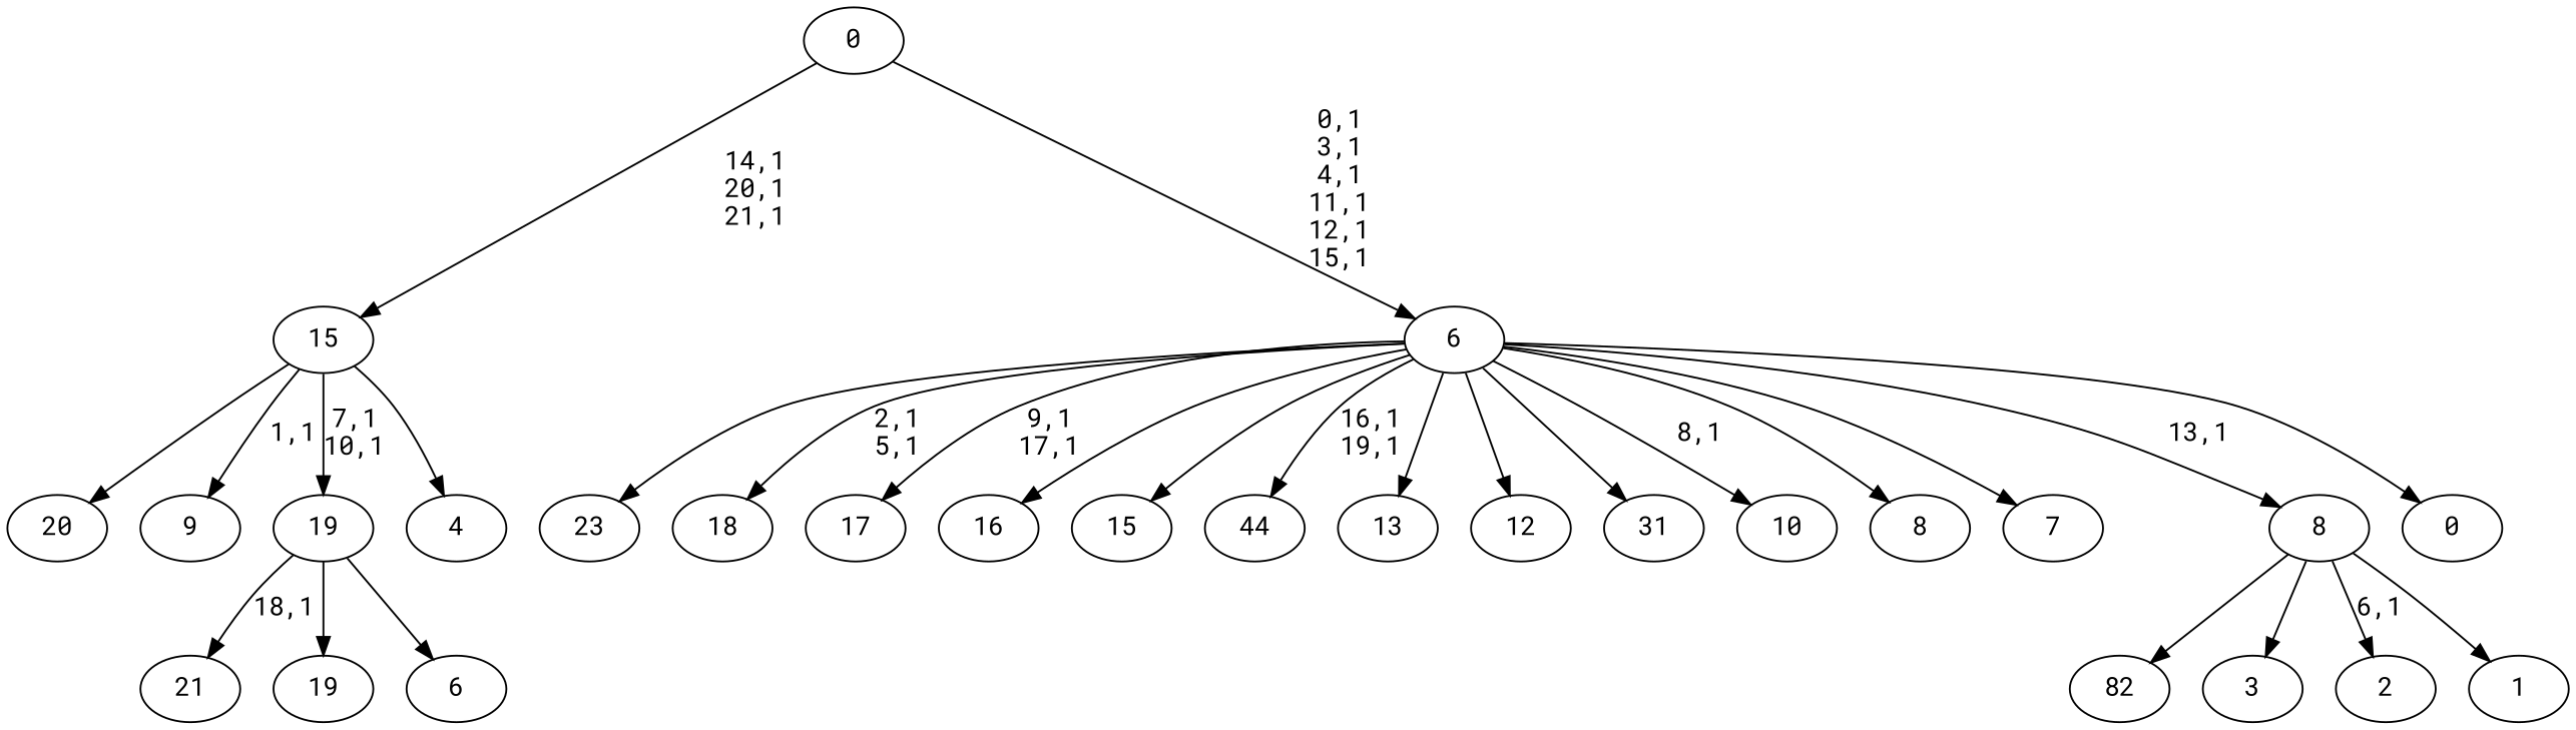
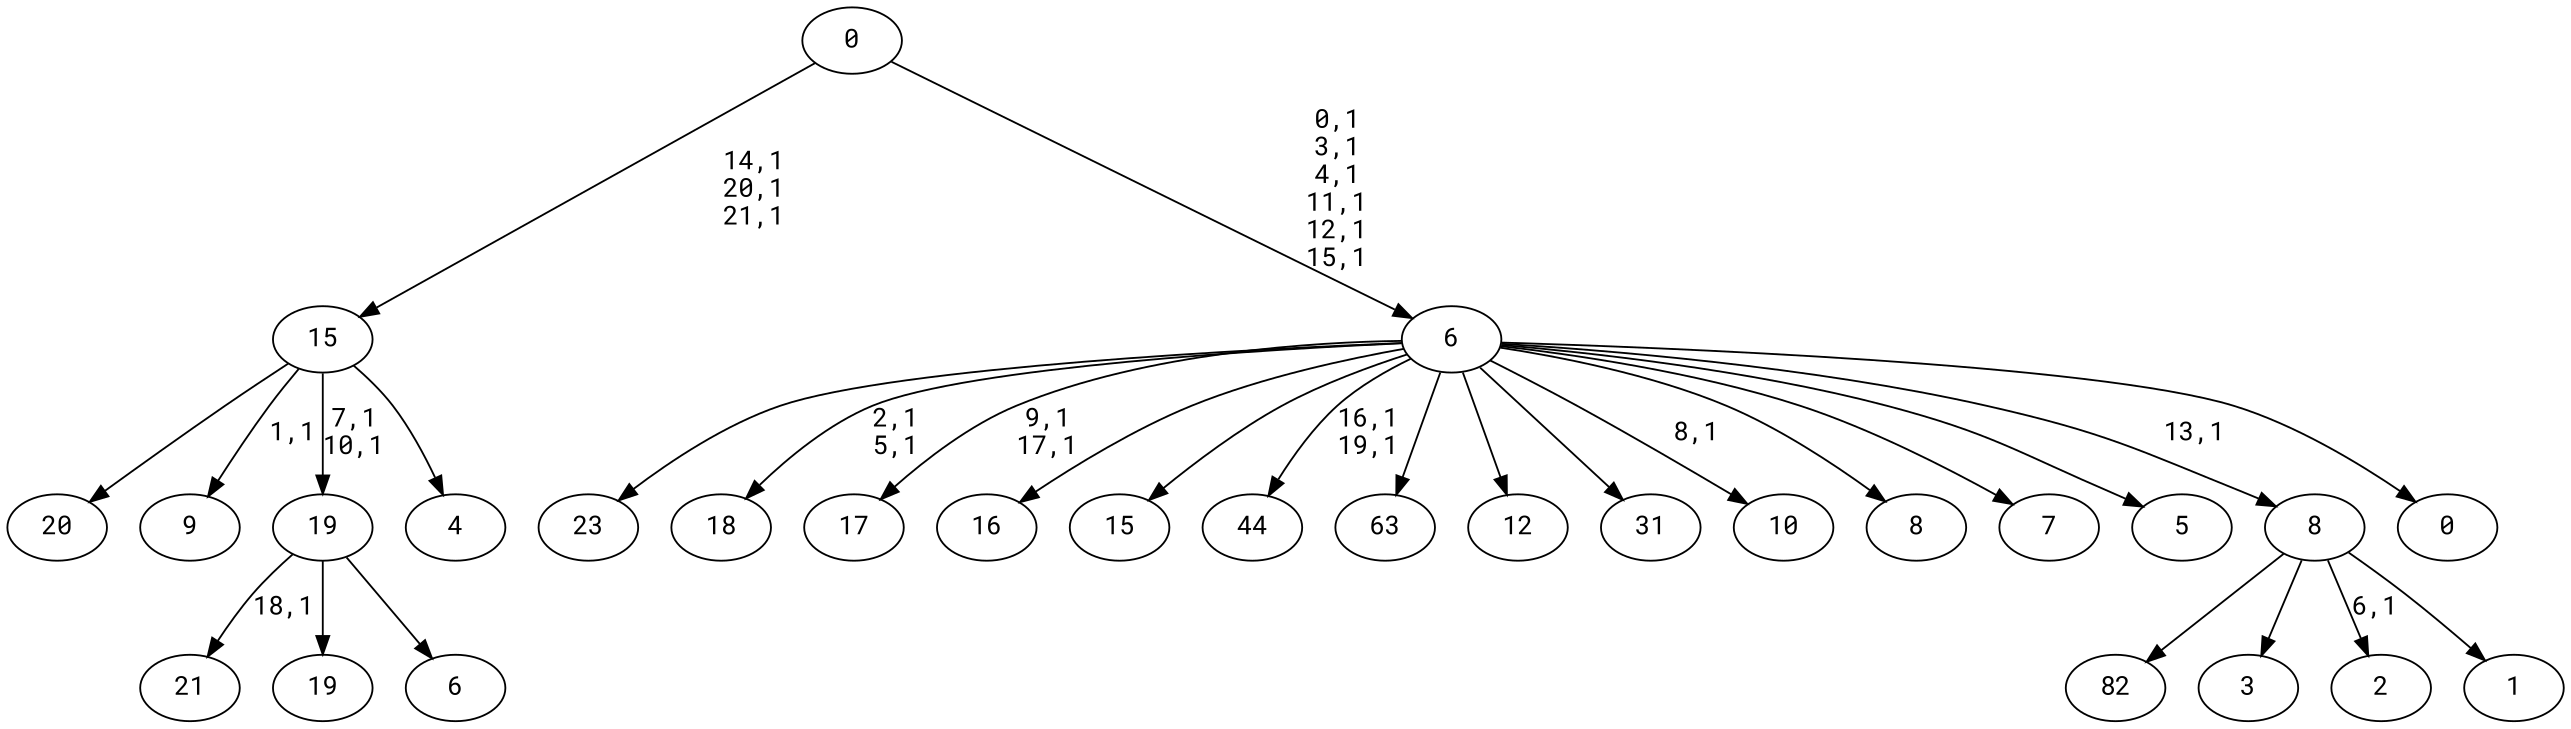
  digraph {
    fontname="Roboto Mono"
    node [fontname="Roboto Mono"]
    edge [fontname="Roboto Mono"]
    n1 [label=23]
    n2 [label=82]
    n3 [label=21]
    n4 [label=20]
    n5 [label=19]
    n6 [label=18]
    n7 [label=17]
    n8 [label=16]
    n9 [label=15]
    n10 [label=44]
-   n11 [label=13]
+   n11 [label=63]
    n12 [label=12]
    n13 [label=31]
    n14 [label=10]
    n15 [label=9]
    n16 [label=8]
    n17 [label=7]
    n18 [label=6]
    19
+   n20 [label=5]
    n21 [label=4]
    15
    n23 [label=3]
    n24 [label=2]
    n25 [label=1]
    8
    n27 [label=0]
    6
    0
    19 -> n3 [label="18,1"]
    19 -> n5
    19 -> n18
    15 -> n4
    15 -> n15 [label="1,1"]
    15 -> 19 [label="7,1\n10,1"]
    15 -> n21
    8 -> n2
    8 -> n23
    8 -> n24 [label="6,1"]
    8 -> n25
    6 -> n1
    6 -> n6 [label="2,1\n5,1"]
    6 -> n7 [label="9,1\n17,1"]
    6 -> n8
    6 -> n9
    6 -> n10 [label="16,1\n19,1"]
    6 -> n11
    6 -> n12
    6 -> n13
    6 -> n14 [label="8,1"]
    6 -> n16
    6 -> n17
+   6 -> n20
    6 -> 8 [label="13,1"]
    6 -> n27
    0 -> 15 [label="14,1\n20,1\n21,1"]
    0 -> 6 [label="0,1\n3,1\n4,1\n11,1\n12,1\n15,1"]
  }
